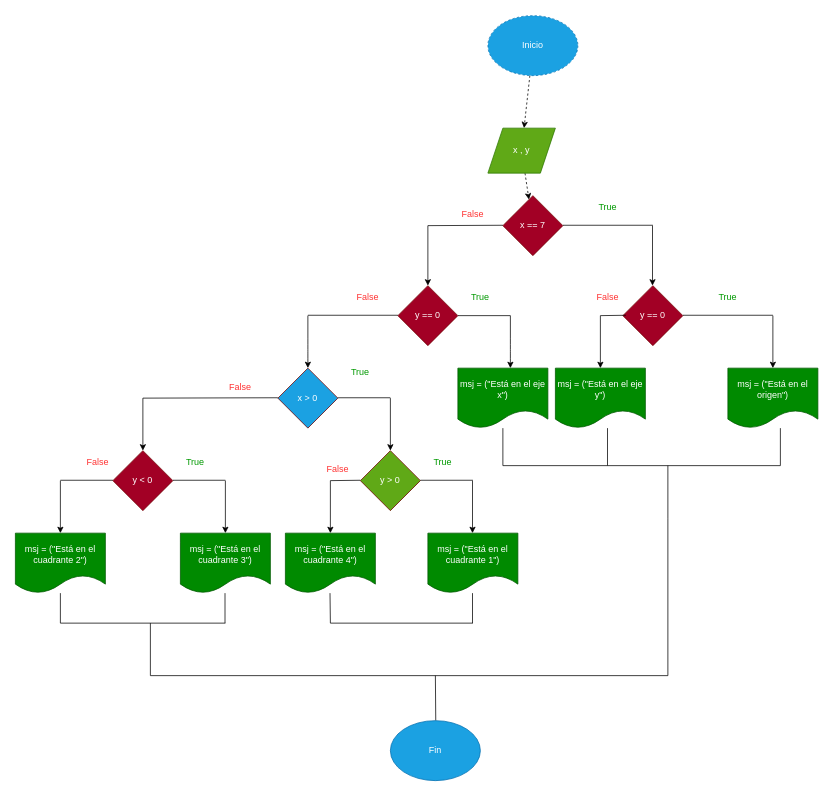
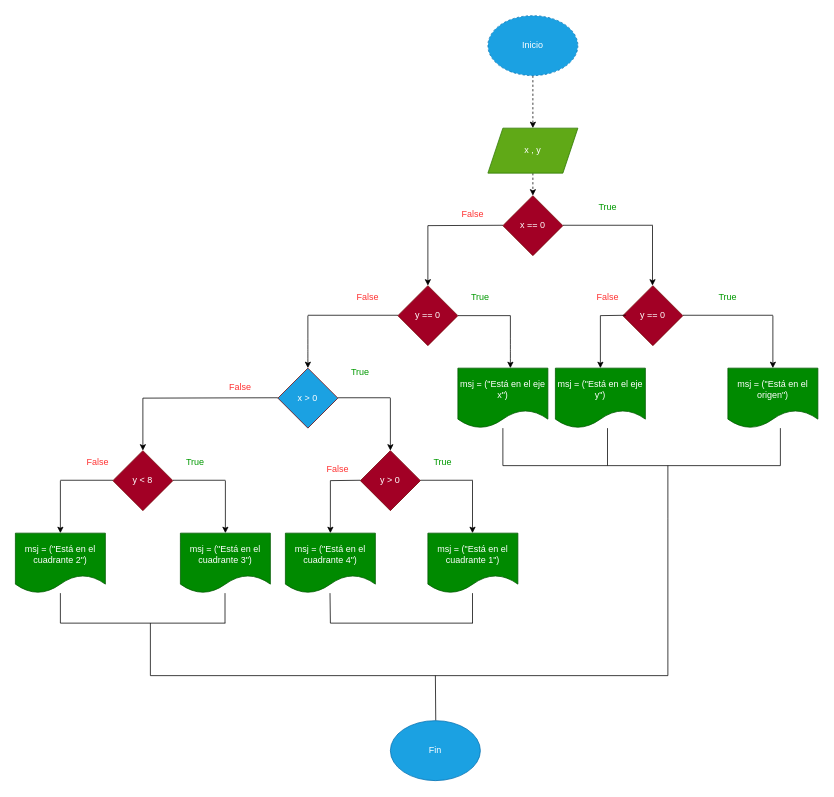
  <mxCell id="0" />
  <mxCell id="1" parent="0" />
  <mxCell id="2" value="" style="edgeStyle=none;html=1;dashed=1;" parent="1" source="3" target="5" edge="1"><mxGeometry relative="1" as="geometry" /></mxCell>
  <mxCell id="3" value="Inicio" style="ellipse;whiteSpace=wrap;html=1;fillColor=#1ba1e2;fontColor=#ffffff;strokeColor=#006EAF;dashed=1;" parent="1" vertex="1"><mxGeometry x="650" y="20" width="120" height="80" as="geometry" /></mxCell>
  <mxCell id="4" value="" style="edgeStyle=none;html=1;dashed=1;" parent="1" source="5" target="6" edge="1"><mxGeometry relative="1" as="geometry" /></mxCell>
- <mxCell id="5" value="x , y" style="shape=parallelogram;perimeter=parallelogramPerimeter;whiteSpace=wrap;html=1;fixedSize=1;fillColor=#60a917;fontColor=#ffffff;strokeColor=#2D7600;" parent="1" vertex="1"><mxGeometry x="650" y="170" width="90" height="60" as="geometry" /></mxCell>
- <mxCell id="6" value="x == 7" style="rhombus;whiteSpace=wrap;html=1;fillColor=#a20025;fontColor=#ffffff;strokeColor=#6F0000;" parent="1" vertex="1"><mxGeometry x="670" y="260" width="80" height="80" as="geometry" /></mxCell>
+ <mxCell id="5" value="x , y" style="shape=parallelogram;perimeter=parallelogramPerimeter;whiteSpace=wrap;html=1;fixedSize=1;fillColor=#60a917;fontColor=#ffffff;strokeColor=#2D7600;" parent="1" vertex="1"><mxGeometry x="650" y="170" width="120" height="60" as="geometry" /></mxCell>
+ <mxCell id="6" value="x == 0" style="rhombus;whiteSpace=wrap;html=1;fillColor=#a20025;fontColor=#ffffff;strokeColor=#6F0000;" parent="1" vertex="1"><mxGeometry x="670" y="260" width="80" height="80" as="geometry" /></mxCell>
  <mxCell id="7" value="" style="endArrow=none;html=1;" parent="1" edge="1"><mxGeometry width="50" height="50" relative="1" as="geometry"><mxPoint x="750" y="299.5" as="sourcePoint" /><mxPoint x="870" y="299.5" as="targetPoint" /></mxGeometry></mxCell>
  <mxCell id="8" value="" style="endArrow=classic;html=1;" parent="1" edge="1"><mxGeometry width="50" height="50" relative="1" as="geometry"><mxPoint x="869.5" y="300" as="sourcePoint" /><mxPoint x="869.5" y="380" as="targetPoint" /></mxGeometry></mxCell>
  <mxCell id="9" value="True" style="text;html=1;strokeColor=none;fillColor=none;align=center;verticalAlign=middle;whiteSpace=wrap;rounded=0;fontColor=#009900;glass=0;" parent="1" vertex="1"><mxGeometry x="780" y="260" width="60" height="30" as="geometry" /></mxCell>
  <mxCell id="10" value="" style="endArrow=none;html=1;" parent="1" edge="1"><mxGeometry width="50" height="50" relative="1" as="geometry"><mxPoint x="570" y="300" as="sourcePoint" /><mxPoint x="670" y="299.5" as="targetPoint" /></mxGeometry></mxCell>
  <mxCell id="11" value="y == 0" style="rhombus;whiteSpace=wrap;html=1;fillColor=#a20025;fontColor=#ffffff;strokeColor=#6F0000;" parent="1" vertex="1"><mxGeometry x="830" y="380" width="80" height="80" as="geometry" /></mxCell>
  <mxCell id="12" value="" style="endArrow=none;html=1;" parent="1" edge="1"><mxGeometry width="50" height="50" relative="1" as="geometry"><mxPoint x="910" y="419.5" as="sourcePoint" /><mxPoint x="1030" y="419.5" as="targetPoint" /></mxGeometry></mxCell>
  <mxCell id="13" value="" style="endArrow=classic;html=1;" parent="1" target="14" edge="1"><mxGeometry width="50" height="50" relative="1" as="geometry"><mxPoint x="1030" y="420" as="sourcePoint" /><mxPoint x="1030" y="500" as="targetPoint" /></mxGeometry></mxCell>
  <mxCell id="14" value="msj = (&quot;Está en el origen&quot;)" style="shape=document;whiteSpace=wrap;html=1;boundedLbl=1;fillColor=#008a00;fontColor=#ffffff;strokeColor=#005700;" parent="1" vertex="1"><mxGeometry x="970" y="490" width="120" height="80" as="geometry" /></mxCell>
  <mxCell id="15" value="" style="endArrow=none;html=1;" parent="1" edge="1"><mxGeometry width="50" height="50" relative="1" as="geometry"><mxPoint x="800" y="420" as="sourcePoint" /><mxPoint x="834" y="419.5" as="targetPoint" /></mxGeometry></mxCell>
  <mxCell id="16" value="" style="endArrow=classic;html=1;" parent="1" edge="1"><mxGeometry width="50" height="50" relative="1" as="geometry"><mxPoint x="800" y="420" as="sourcePoint" /><mxPoint x="800" y="490" as="targetPoint" /></mxGeometry></mxCell>
  <mxCell id="17" value="msj = (&quot;Está en el eje y&quot;)" style="shape=document;whiteSpace=wrap;html=1;boundedLbl=1;fillColor=#008a00;fontColor=#ffffff;strokeColor=#005700;" parent="1" vertex="1"><mxGeometry x="740" y="490" width="120" height="80" as="geometry" /></mxCell>
  <mxCell id="18" value="y == 0" style="rhombus;whiteSpace=wrap;html=1;fillColor=#a20025;fontColor=#ffffff;strokeColor=#6F0000;" parent="1" vertex="1"><mxGeometry x="530" y="380" width="80" height="80" as="geometry" /></mxCell>
  <mxCell id="19" value="" style="endArrow=classic;html=1;" parent="1" edge="1"><mxGeometry width="50" height="50" relative="1" as="geometry"><mxPoint x="570" y="300" as="sourcePoint" /><mxPoint x="570" y="380" as="targetPoint" /></mxGeometry></mxCell>
  <mxCell id="20" value="" style="endArrow=none;html=1;" parent="1" edge="1"><mxGeometry width="50" height="50" relative="1" as="geometry"><mxPoint x="610" y="420" as="sourcePoint" /><mxPoint x="680" y="420" as="targetPoint" /></mxGeometry></mxCell>
  <mxCell id="21" value="" style="endArrow=classic;html=1;" parent="1" edge="1"><mxGeometry width="50" height="50" relative="1" as="geometry"><mxPoint x="680" y="420" as="sourcePoint" /><mxPoint x="680" y="490" as="targetPoint" /><Array as="points"><mxPoint x="680" y="460" /><mxPoint x="680" y="470" /></Array></mxGeometry></mxCell>
  <mxCell id="22" value="msj = (&quot;Está en el eje x&quot;)" style="shape=document;whiteSpace=wrap;html=1;boundedLbl=1;fillColor=#008a00;fontColor=#ffffff;strokeColor=#005700;" parent="1" vertex="1"><mxGeometry x="610" y="490" width="120" height="80" as="geometry" /></mxCell>
  <mxCell id="23" value="" style="endArrow=none;html=1;" parent="1" edge="1"><mxGeometry width="50" height="50" relative="1" as="geometry"><mxPoint x="410" y="419.5" as="sourcePoint" /><mxPoint x="530" y="419.5" as="targetPoint" /></mxGeometry></mxCell>
  <mxCell id="24" value="" style="endArrow=classic;html=1;" parent="1" edge="1"><mxGeometry width="50" height="50" relative="1" as="geometry"><mxPoint x="410" y="420" as="sourcePoint" /><mxPoint x="410" y="490" as="targetPoint" /><Array as="points"><mxPoint x="410" y="460" /><mxPoint x="410" y="470" /></Array></mxGeometry></mxCell>
  <mxCell id="25" value="x &amp;gt; 0" style="rhombus;whiteSpace=wrap;html=1;fillColor=#1ba1e2;fontColor=#ffffff;strokeColor=#6F0000;" parent="1" vertex="1"><mxGeometry x="370" y="490" width="80" height="80" as="geometry" /></mxCell>
  <mxCell id="26" value="" style="endArrow=none;html=1;" parent="1" edge="1"><mxGeometry width="50" height="50" relative="1" as="geometry"><mxPoint x="450" y="529.5" as="sourcePoint" /><mxPoint x="520" y="529.5" as="targetPoint" /></mxGeometry></mxCell>
  <mxCell id="27" value="" style="endArrow=classic;html=1;" parent="1" edge="1"><mxGeometry width="50" height="50" relative="1" as="geometry"><mxPoint x="520" y="530" as="sourcePoint" /><mxPoint x="520" y="600" as="targetPoint" /><Array as="points" /></mxGeometry></mxCell>
- <mxCell id="28" value="y &amp;gt; 0" style="rhombus;whiteSpace=wrap;html=1;fillColor=#60a917;fontColor=#ffffff;strokeColor=#6F0000;" parent="1" vertex="1"><mxGeometry x="480" y="600" width="80" height="80" as="geometry" /></mxCell>
+ <mxCell id="28" value="y &amp;gt; 0" style="rhombus;whiteSpace=wrap;html=1;fillColor=#a20025;fontColor=#ffffff;strokeColor=#6F0000;" parent="1" vertex="1"><mxGeometry x="480" y="600" width="80" height="80" as="geometry" /></mxCell>
  <mxCell id="29" value="" style="endArrow=classic;html=1;" parent="1" edge="1"><mxGeometry width="50" height="50" relative="1" as="geometry"><mxPoint x="629.5" y="640" as="sourcePoint" /><mxPoint x="629.5" y="710" as="targetPoint" /><Array as="points" /></mxGeometry></mxCell>
  <mxCell id="30" value="msj = (&quot;Está en el cuadrante 1&quot;)" style="shape=document;whiteSpace=wrap;html=1;boundedLbl=1;fillColor=#008a00;fontColor=#ffffff;strokeColor=#005700;" parent="1" vertex="1"><mxGeometry x="570" y="710" width="120" height="80" as="geometry" /></mxCell>
  <mxCell id="31" value="" style="endArrow=none;html=1;" parent="1" edge="1"><mxGeometry width="50" height="50" relative="1" as="geometry"><mxPoint x="560" y="639.5" as="sourcePoint" /><mxPoint x="630" y="639.5" as="targetPoint" /></mxGeometry></mxCell>
  <mxCell id="32" value="" style="endArrow=none;html=1;" parent="1" edge="1"><mxGeometry width="50" height="50" relative="1" as="geometry"><mxPoint x="440" y="640" as="sourcePoint" /><mxPoint x="480" y="639.5" as="targetPoint" /></mxGeometry></mxCell>
  <mxCell id="33" value="" style="endArrow=classic;html=1;" parent="1" edge="1"><mxGeometry width="50" height="50" relative="1" as="geometry"><mxPoint x="440" y="640" as="sourcePoint" /><mxPoint x="440" y="710" as="targetPoint" /><Array as="points" /></mxGeometry></mxCell>
  <mxCell id="34" value="msj = (&quot;Está en el cuadrante 4&quot;)" style="shape=document;whiteSpace=wrap;html=1;boundedLbl=1;fillColor=#008a00;fontColor=#ffffff;strokeColor=#005700;" parent="1" vertex="1"><mxGeometry x="380" y="710" width="120" height="80" as="geometry" /></mxCell>
  <mxCell id="35" value="" style="endArrow=none;html=1;" parent="1" edge="1"><mxGeometry width="50" height="50" relative="1" as="geometry"><mxPoint x="190" y="530" as="sourcePoint" /><mxPoint x="370" y="529.5" as="targetPoint" /></mxGeometry></mxCell>
  <mxCell id="36" value="" style="endArrow=classic;html=1;" parent="1" edge="1"><mxGeometry width="50" height="50" relative="1" as="geometry"><mxPoint x="190" y="530" as="sourcePoint" /><mxPoint x="190" y="600" as="targetPoint" /><Array as="points" /></mxGeometry></mxCell>
- <mxCell id="37" value="y &amp;lt; 0" style="rhombus;whiteSpace=wrap;html=1;fillColor=#a20025;fontColor=#ffffff;strokeColor=#6F0000;" parent="1" vertex="1"><mxGeometry x="150" y="600" width="80" height="80" as="geometry" /></mxCell>
+ <mxCell id="37" value="y &amp;lt; 8" style="rhombus;whiteSpace=wrap;html=1;fillColor=#a20025;fontColor=#ffffff;strokeColor=#6F0000;" parent="1" vertex="1"><mxGeometry x="150" y="600" width="80" height="80" as="geometry" /></mxCell>
  <mxCell id="38" value="" style="endArrow=none;html=1;" parent="1" edge="1"><mxGeometry width="50" height="50" relative="1" as="geometry"><mxPoint x="230" y="639.5" as="sourcePoint" /><mxPoint x="300" y="639.5" as="targetPoint" /></mxGeometry></mxCell>
  <mxCell id="39" value="" style="endArrow=classic;html=1;" parent="1" edge="1"><mxGeometry width="50" height="50" relative="1" as="geometry"><mxPoint x="300" y="640" as="sourcePoint" /><mxPoint x="300" y="710" as="targetPoint" /><Array as="points" /></mxGeometry></mxCell>
  <mxCell id="40" value="msj = (&quot;Está en el cuadrante 3&quot;)" style="shape=document;whiteSpace=wrap;html=1;boundedLbl=1;fillColor=#008a00;fontColor=#ffffff;strokeColor=#005700;" parent="1" vertex="1"><mxGeometry x="240" y="710" width="120" height="80" as="geometry" /></mxCell>
  <mxCell id="41" value="" style="endArrow=none;html=1;" parent="1" edge="1"><mxGeometry width="50" height="50" relative="1" as="geometry"><mxPoint x="80" y="639.5" as="sourcePoint" /><mxPoint x="150" y="639.5" as="targetPoint" /></mxGeometry></mxCell>
  <mxCell id="42" value="" style="endArrow=classic;html=1;" parent="1" edge="1"><mxGeometry width="50" height="50" relative="1" as="geometry"><mxPoint x="80" y="640" as="sourcePoint" /><mxPoint x="80" y="710" as="targetPoint" /><Array as="points" /></mxGeometry></mxCell>
  <mxCell id="43" value="msj = (&quot;Está en el cuadrante 2&quot;)" style="shape=document;whiteSpace=wrap;html=1;boundedLbl=1;fillColor=#008a00;fontColor=#ffffff;strokeColor=#005700;" parent="1" vertex="1"><mxGeometry x="20" y="710" width="120" height="80" as="geometry" /></mxCell>
  <mxCell id="44" value="" style="endArrow=none;html=1;" parent="1" edge="1"><mxGeometry width="50" height="50" relative="1" as="geometry"><mxPoint x="80" y="790" as="sourcePoint" /><mxPoint x="80" y="830" as="targetPoint" /></mxGeometry></mxCell>
  <mxCell id="45" value="" style="endArrow=none;html=1;" parent="1" edge="1"><mxGeometry width="50" height="50" relative="1" as="geometry"><mxPoint x="80" y="830" as="sourcePoint" /><mxPoint x="300" y="830" as="targetPoint" /></mxGeometry></mxCell>
  <mxCell id="46" value="" style="endArrow=none;html=1;" parent="1" edge="1"><mxGeometry width="50" height="50" relative="1" as="geometry"><mxPoint x="299.5" y="790" as="sourcePoint" /><mxPoint x="299.5" y="830" as="targetPoint" /></mxGeometry></mxCell>
  <mxCell id="47" value="" style="endArrow=none;html=1;" parent="1" edge="1"><mxGeometry width="50" height="50" relative="1" as="geometry"><mxPoint x="439.5" y="790" as="sourcePoint" /><mxPoint x="440" y="830" as="targetPoint" /></mxGeometry></mxCell>
  <mxCell id="48" value="" style="endArrow=none;html=1;" parent="1" edge="1"><mxGeometry width="50" height="50" relative="1" as="geometry"><mxPoint x="629.5" y="790" as="sourcePoint" /><mxPoint x="629.5" y="830" as="targetPoint" /></mxGeometry></mxCell>
  <mxCell id="49" value="" style="endArrow=none;html=1;" parent="1" edge="1"><mxGeometry width="50" height="50" relative="1" as="geometry"><mxPoint x="440" y="830" as="sourcePoint" /><mxPoint x="630" y="830" as="targetPoint" /></mxGeometry></mxCell>
  <mxCell id="50" value="" style="endArrow=none;html=1;" parent="1" target="22" edge="1"><mxGeometry width="50" height="50" relative="1" as="geometry"><mxPoint x="670" y="620" as="sourcePoint" /><mxPoint x="710" y="700" as="targetPoint" /></mxGeometry></mxCell>
  <mxCell id="51" value="" style="endArrow=none;html=1;" parent="1" edge="1"><mxGeometry width="50" height="50" relative="1" as="geometry"><mxPoint x="670" y="620" as="sourcePoint" /><mxPoint x="810" y="620" as="targetPoint" /></mxGeometry></mxCell>
  <mxCell id="52" value="" style="endArrow=none;html=1;" parent="1" edge="1"><mxGeometry width="50" height="50" relative="1" as="geometry"><mxPoint x="809.5" y="620" as="sourcePoint" /><mxPoint x="809.5" y="570" as="targetPoint" /></mxGeometry></mxCell>
  <mxCell id="53" value="" style="endArrow=none;html=1;" parent="1" edge="1"><mxGeometry width="50" height="50" relative="1" as="geometry"><mxPoint x="810" y="620" as="sourcePoint" /><mxPoint x="1040" y="620" as="targetPoint" /></mxGeometry></mxCell>
  <mxCell id="54" value="" style="endArrow=none;html=1;" parent="1" edge="1"><mxGeometry width="50" height="50" relative="1" as="geometry"><mxPoint x="1040" y="620" as="sourcePoint" /><mxPoint x="1040" y="570" as="targetPoint" /></mxGeometry></mxCell>
  <mxCell id="55" value="" style="endArrow=none;html=1;" parent="1" edge="1"><mxGeometry width="50" height="50" relative="1" as="geometry"><mxPoint x="200" y="900" as="sourcePoint" /><mxPoint x="200" y="830" as="targetPoint" /></mxGeometry></mxCell>
  <mxCell id="56" value="" style="endArrow=none;html=1;" parent="1" edge="1"><mxGeometry width="50" height="50" relative="1" as="geometry"><mxPoint x="890" y="690" as="sourcePoint" /><mxPoint x="890" y="620" as="targetPoint" /></mxGeometry></mxCell>
  <mxCell id="57" value="" style="endArrow=none;html=1;" parent="1" edge="1"><mxGeometry width="50" height="50" relative="1" as="geometry"><mxPoint x="890" y="900" as="sourcePoint" /><mxPoint x="890" y="690" as="targetPoint" /></mxGeometry></mxCell>
  <mxCell id="58" value="" style="endArrow=none;html=1;" parent="1" edge="1"><mxGeometry width="50" height="50" relative="1" as="geometry"><mxPoint x="200" y="900" as="sourcePoint" /><mxPoint x="890" y="900" as="targetPoint" /></mxGeometry></mxCell>
  <mxCell id="59" value="" style="endArrow=none;html=1;" parent="1" edge="1"><mxGeometry width="50" height="50" relative="1" as="geometry"><mxPoint x="580" y="900" as="sourcePoint" /><mxPoint x="580.5" y="960" as="targetPoint" /></mxGeometry></mxCell>
  <mxCell id="60" value="Fin" style="ellipse;whiteSpace=wrap;html=1;fillColor=#1ba1e2;fontColor=#ffffff;strokeColor=#006EAF;" parent="1" vertex="1"><mxGeometry x="520" y="960" width="120" height="80" as="geometry" /></mxCell>
  <mxCell id="61" value="True" style="text;html=1;strokeColor=none;fillColor=none;align=center;verticalAlign=middle;whiteSpace=wrap;rounded=0;fontColor=#009900;glass=0;" parent="1" vertex="1"><mxGeometry x="940" y="380" width="60" height="30" as="geometry" /></mxCell>
  <mxCell id="62" value="True" style="text;html=1;strokeColor=none;fillColor=none;align=center;verticalAlign=middle;whiteSpace=wrap;rounded=0;fontColor=#009900;glass=0;" parent="1" vertex="1"><mxGeometry x="610" y="380" width="60" height="30" as="geometry" /></mxCell>
  <mxCell id="63" value="True" style="text;html=1;strokeColor=none;fillColor=none;align=center;verticalAlign=middle;whiteSpace=wrap;rounded=0;fontColor=#009900;glass=0;" parent="1" vertex="1"><mxGeometry x="450" y="480" width="60" height="30" as="geometry" /></mxCell>
  <mxCell id="64" value="True" style="text;html=1;strokeColor=none;fillColor=none;align=center;verticalAlign=middle;whiteSpace=wrap;rounded=0;fontColor=#009900;glass=0;" parent="1" vertex="1"><mxGeometry x="560" y="600" width="60" height="30" as="geometry" /></mxCell>
  <mxCell id="65" value="True" style="text;html=1;strokeColor=none;fillColor=none;align=center;verticalAlign=middle;whiteSpace=wrap;rounded=0;fontColor=#009900;glass=0;" parent="1" vertex="1"><mxGeometry x="230" y="600" width="60" height="30" as="geometry" /></mxCell>
  <mxCell id="66" value="False" style="text;html=1;strokeColor=none;fillColor=none;align=center;verticalAlign=middle;whiteSpace=wrap;rounded=0;glass=0;fontColor=#FF3333;" parent="1" vertex="1"><mxGeometry x="100" y="600" width="60" height="30" as="geometry" /></mxCell>
  <mxCell id="67" value="False" style="text;html=1;strokeColor=none;fillColor=none;align=center;verticalAlign=middle;whiteSpace=wrap;rounded=0;glass=0;fontColor=#FF3333;" parent="1" vertex="1"><mxGeometry x="290" y="500" width="60" height="30" as="geometry" /></mxCell>
  <mxCell id="68" value="False" style="text;html=1;strokeColor=none;fillColor=none;align=center;verticalAlign=middle;whiteSpace=wrap;rounded=0;glass=0;fontColor=#FF3333;" parent="1" vertex="1"><mxGeometry x="420" y="610" width="60" height="30" as="geometry" /></mxCell>
  <mxCell id="69" value="False" style="text;html=1;strokeColor=none;fillColor=none;align=center;verticalAlign=middle;whiteSpace=wrap;rounded=0;glass=0;fontColor=#FF3333;" parent="1" vertex="1"><mxGeometry x="600" y="270" width="60" height="30" as="geometry" /></mxCell>
  <mxCell id="70" value="False" style="text;html=1;strokeColor=none;fillColor=none;align=center;verticalAlign=middle;whiteSpace=wrap;rounded=0;glass=0;fontColor=#FF3333;" parent="1" vertex="1"><mxGeometry x="780" y="380" width="60" height="30" as="geometry" /></mxCell>
  <mxCell id="71" value="False" style="text;html=1;strokeColor=none;fillColor=none;align=center;verticalAlign=middle;whiteSpace=wrap;rounded=0;glass=0;fontColor=#FF3333;" vertex="1" parent="1"><mxGeometry x="460" y="380" width="60" height="30" as="geometry" /></mxCell>
